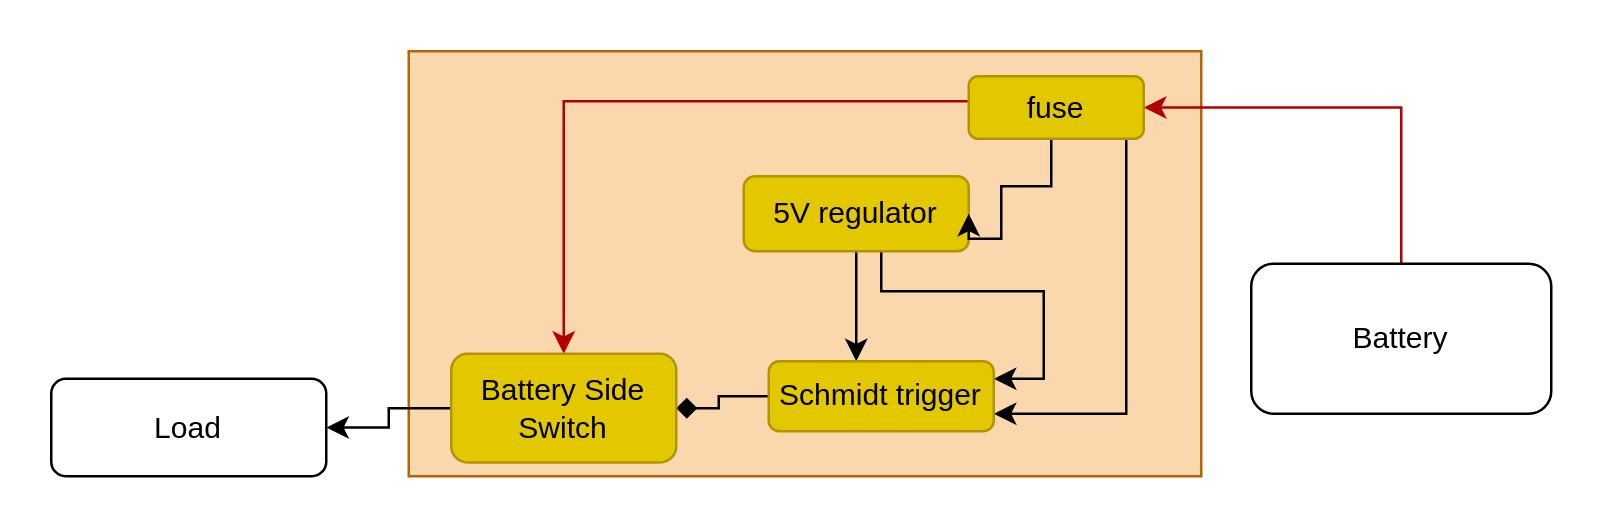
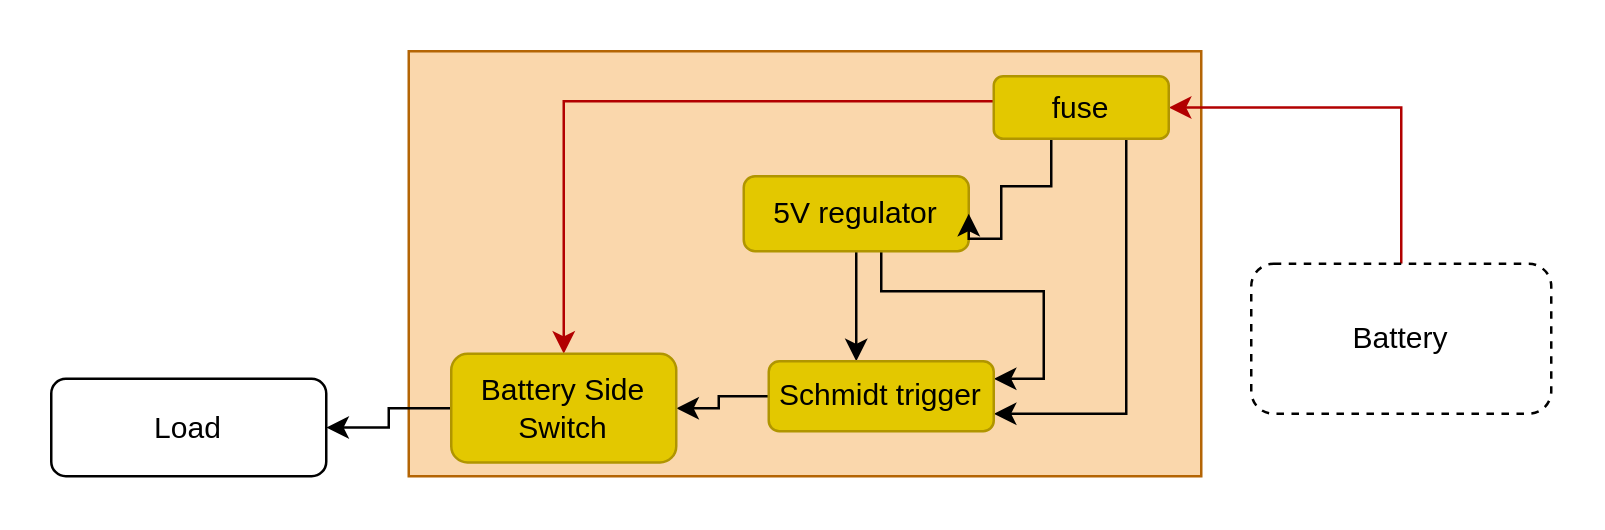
  <mxCell id="0" />
  <mxCell id="1" parent="0" />
  <mxCell id="2" value="" style="rounded=0;whiteSpace=wrap;html=1;fillColor=#fad7ac;strokeColor=#b46504;" vertex="1" parent="1"><mxGeometry x="163" y="20" width="317" height="170" as="geometry" /></mxCell>
  <mxCell id="3" style="edgeStyle=orthogonalEdgeStyle;rounded=0;orthogonalLoop=1;jettySize=auto;html=1;" edge="1" parent="1" source="5" target="15"><mxGeometry relative="1" as="geometry"><Array as="points"><mxPoint x="352" y="100" /><mxPoint x="352" y="100" /></Array></mxGeometry></mxCell>
  <mxCell id="4" style="edgeStyle=orthogonalEdgeStyle;rounded=0;orthogonalLoop=1;jettySize=auto;html=1;entryX=1;entryY=0.25;entryDx=0;entryDy=0;" edge="1" parent="1" source="5" target="15"><mxGeometry relative="1" as="geometry"><Array as="points"><mxPoint x="352" y="116" /><mxPoint x="417" y="116" /><mxPoint x="417" y="151" /></Array></mxGeometry></mxCell>
  <mxCell id="5" value="5V regulator" style="rounded=1;whiteSpace=wrap;html=1;fillColor=#e3c800;strokeColor=#B09500;fontColor=#000000;" vertex="1" parent="1"><mxGeometry x="297" y="70" width="90" height="30" as="geometry" /></mxCell>
  <mxCell id="6" style="edgeStyle=orthogonalEdgeStyle;rounded=0;jumpStyle=none;jumpSize=10;orthogonalLoop=1;jettySize=auto;html=1;entryX=1;entryY=0.5;entryDx=0;entryDy=0;startArrow=none;startFill=0;endArrow=classic;endFill=1;strokeWidth=1;fillColor=#e51400;strokeColor=#B20000;exitX=0.5;exitY=0;exitDx=0;exitDy=0;" edge="1" parent="1" source="7" target="11"><mxGeometry relative="1" as="geometry" /></mxCell>
- <mxCell id="7" value="Battery" style="rounded=1;whiteSpace=wrap;html=1;" vertex="1" parent="1"><mxGeometry x="500" y="105" width="120" height="60" as="geometry" /></mxCell>
+ <mxCell id="7" value="Battery" style="rounded=1;whiteSpace=wrap;html=1;dashed=1;" vertex="1" parent="1"><mxGeometry x="500" y="105" width="120" height="60" as="geometry" /></mxCell>
  <mxCell id="8" style="edgeStyle=orthogonalEdgeStyle;rounded=0;orthogonalLoop=1;jettySize=auto;html=1;entryX=1;entryY=0.75;entryDx=0;entryDy=0;" edge="1" parent="1" source="11" target="15"><mxGeometry relative="1" as="geometry"><Array as="points"><mxPoint x="450" y="67" /><mxPoint x="450" y="165" /></Array></mxGeometry></mxCell>
  <mxCell id="9" style="rounded=0;orthogonalLoop=1;jettySize=auto;html=1;fillColor=#e51400;strokeColor=#B20000;jumpSize=10;jumpStyle=none;strokeWidth=1;edgeStyle=orthogonalEdgeStyle;startArrow=none;startFill=0;endArrow=classic;endFill=1;" edge="1" parent="1" source="11" target="14"><mxGeometry relative="1" as="geometry"><Array as="points"><mxPoint x="225" y="40" /></Array></mxGeometry></mxCell>
  <mxCell id="10" style="edgeStyle=orthogonalEdgeStyle;rounded=0;orthogonalLoop=1;jettySize=auto;html=1;entryX=1;entryY=0.5;entryDx=0;entryDy=0;" edge="1" parent="1" source="11" target="5"><mxGeometry relative="1" as="geometry"><Array as="points"><mxPoint x="420" y="74" /><mxPoint x="400" y="74" /><mxPoint x="400" y="95" /></Array></mxGeometry></mxCell>
- <mxCell id="11" value="fuse" style="rounded=1;whiteSpace=wrap;html=1;fillColor=#e3c800;strokeColor=#B09500;fontColor=#000000;" vertex="1" parent="1"><mxGeometry x="387" y="30" width="70" height="25" as="geometry" /></mxCell>
- <mxCell id="12" value="" style="edgeStyle=orthogonalEdgeStyle;rounded=0;orthogonalLoop=1;jettySize=auto;html=1;endArrow=diamond;" edge="1" parent="1" source="15" target="14"><mxGeometry relative="1" as="geometry" /></mxCell>
+ <mxCell id="11" value="fuse" style="rounded=1;whiteSpace=wrap;html=1;fillColor=#e3c800;strokeColor=#B09500;fontColor=#000000;" vertex="1" parent="1"><mxGeometry x="397" y="30" width="70" height="25" as="geometry" /></mxCell>
+ <mxCell id="12" value="" style="edgeStyle=orthogonalEdgeStyle;rounded=0;orthogonalLoop=1;jettySize=auto;html=1;" edge="1" parent="1" source="15" target="14"><mxGeometry relative="1" as="geometry" /></mxCell>
  <mxCell id="13" style="edgeStyle=orthogonalEdgeStyle;rounded=0;orthogonalLoop=1;jettySize=auto;html=1;" edge="1" parent="1" source="14" target="16"><mxGeometry relative="1" as="geometry" /></mxCell>
  <mxCell id="14" value="Battery Side Switch" style="whiteSpace=wrap;html=1;rounded=1;strokeColor=#B09500;fillColor=#e3c800;fontColor=#000000;" vertex="1" parent="1"><mxGeometry x="180" y="141" width="90" height="43.5" as="geometry" /></mxCell>
  <mxCell id="15" value="Schmidt trigger" style="rounded=1;whiteSpace=wrap;html=1;fillColor=#e3c800;strokeColor=#B09500;fontColor=#000000;" vertex="1" parent="1"><mxGeometry x="307" y="144" width="90" height="28" as="geometry" /></mxCell>
  <mxCell id="16" value="Load" style="rounded=1;whiteSpace=wrap;html=1;" vertex="1" parent="1"><mxGeometry x="20" y="151" width="110" height="39" as="geometry" /></mxCell>
